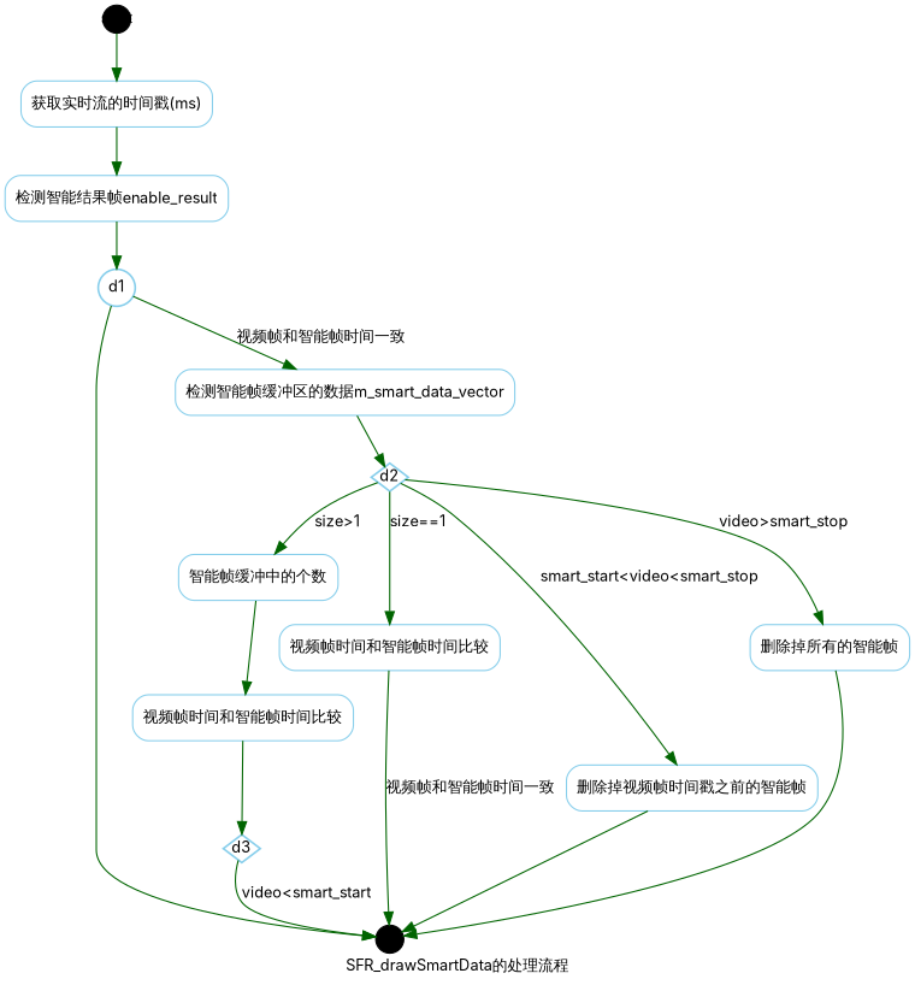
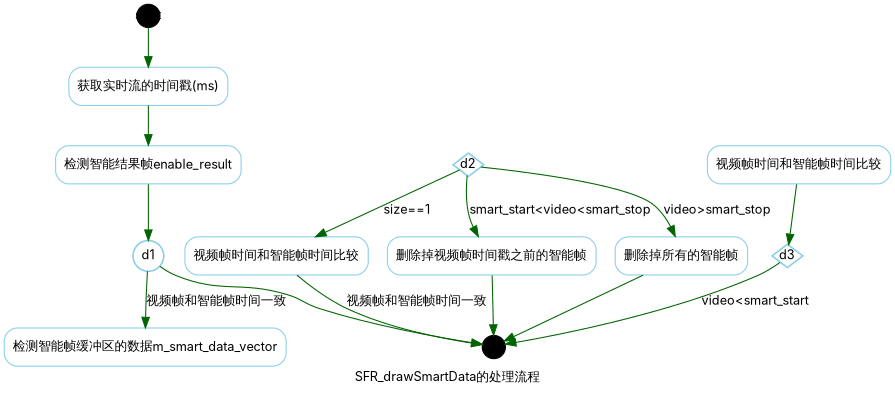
  digraph {
    fontname=Inter
    fontsize=12
    label="SFR_drawSmartData的处理流程"
    rankdir=TB
    node [color=skyblue fontname=Inter fontsize=12 shape=Mrecord]
    edge [color=darkgreen fontname=Inter fontsize=12]
    start [color=black fixedsize=true shape=circle style=filled width=0.3]
    n2 [label=" 获取实时流的时间戳(ms)"]
    n3 [label=" 检测智能结果帧enable_result"]
    end [color=black fixedsize=true shape=circle style=filled width=0.3]
    d1 [fixedsize=true height=0.3 penwidth=1.5 shape=circle width=0.4]
    n6 [label=" 检测智能帧缓冲区的数据m_smart_data_vector"]
    d2 [fixedsize=true height=0.3 penwidth=1.5 shape=diamond width=0.4]
-   n8 [label=" 智能帧缓冲中的个数"]
    n9 [label=" 视频帧时间和智能帧时间比较"]
    n10 [label=" 删除掉视频帧时间戳之前的智能帧"]
    n11 [label=" 删除掉所有的智能帧"]
    n12 [label=" 视频帧时间和智能帧时间比较"]
    d3 [fixedsize=true height=0.3 penwidth=1.5 shape=diamond width=0.4]
    start -> n2
    n2 -> n3
    n3 -> d1
    d1 -> end
    d1 -> n6 [label="视频帧和智能帧时间一致"]
-   n6 -> d2
-   d2 -> n8 [label="size>1"]
    d2 -> n9 [label="size==1"]
    d2 -> n10 [label="smart_start<video<smart_stop"]
    d2 -> n11 [label="video>smart_stop"]
-   n8 -> n12
    n9 -> end [label="视频帧和智能帧时间一致"]
    n10 -> end
    n11 -> end
    n12 -> d3
    d3 -> end [label="video<smart_start"]
  }
